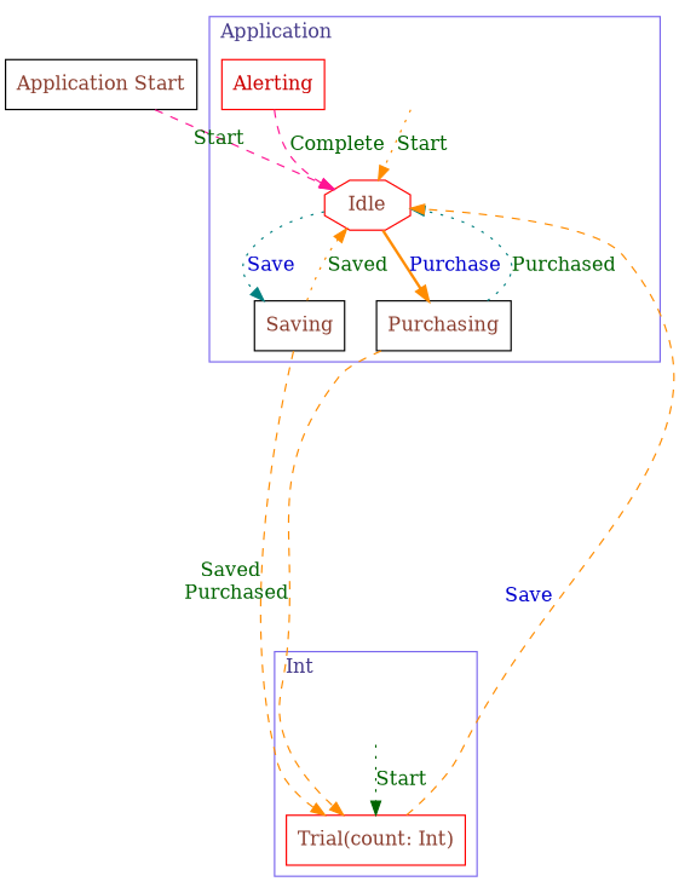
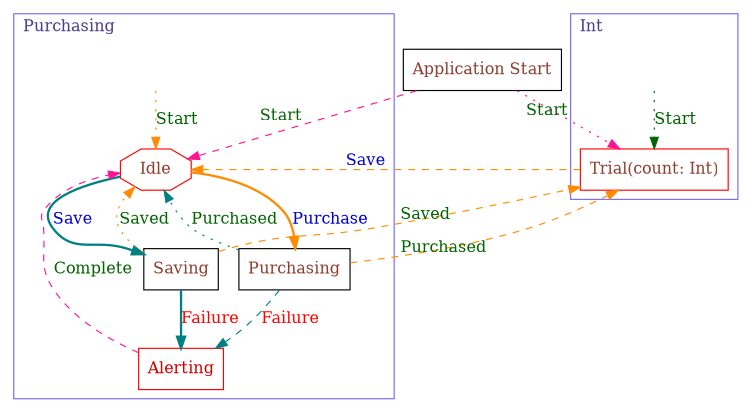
  digraph {
    compound=true
    rankdir=TB
    node [color=black fontcolor=coral4 shape=box]
    edge [color=darkorange fontcolor=darkgreen style=dashed]
    n1 [label="Application Start"]
    n2 [color=red label=Idle shape=octagon]
    appStart [style=invis color="" fontcolor="" shape=""]
    n4 [label=Saving]
    n5 [label=Purchasing]
    n6 [color=red fontcolor=red3 label=Alerting]
    n7 [color=red label="Trial(count: Int)"]
    userStart [style=invis color="" fontcolor="" shape=""]
    subgraph sub_1 {
      rank=same
      n1
    }
    subgraph cluster_2 {
      color=slateblue2
      fontcolor=slateblue4
-     label=Application
+     label=Purchasing
      labeljust=l
      n2
      appStart
      n4
      n5
      n6
    }
    subgraph cluster_3 {
      color=slateblue2
      fontcolor=slateblue4
      label=Int
      labeljust=l
      n7
      userStart
    }
    n1 -> n2 [color=deeppink xlabel=Start]
-   n2 -> n4 [color=teal fontcolor=blue3 label=Save style=dotted]
+   n1 -> n7 [color=deeppink style=dotted xlabel=Start]
+   n2 -> n4 [color=teal fontcolor=blue3 label=Save style=bold]
    n2 -> n5 [fontcolor=blue3 label=Purchase style=bold]
    appStart -> n2 [label=Start style=dotted weight=2]
    n4 -> n2 [label=Saved style=dotted]
+   n4 -> n6 [color=teal fontcolor=red label=Failure style=bold]
    n4 -> n7 [minlen=7 weight=0.9 xlabel=Saved]
    n5 -> n2 [color=teal label=Purchased style=dotted]
+   n5 -> n6 [color=teal fontcolor=red label=Failure]
    n5 -> n7 [minlen=7 weight=0.9 xlabel=Purchased]
    n6 -> n2 [color=deeppink label=Complete]
    n7 -> n2 [fontcolor=blue3 minlen=7 weight=0.9 xlabel=Save]
    userStart -> n7 [color=darkgreen label=Start style=dotted weight=2]
  }
